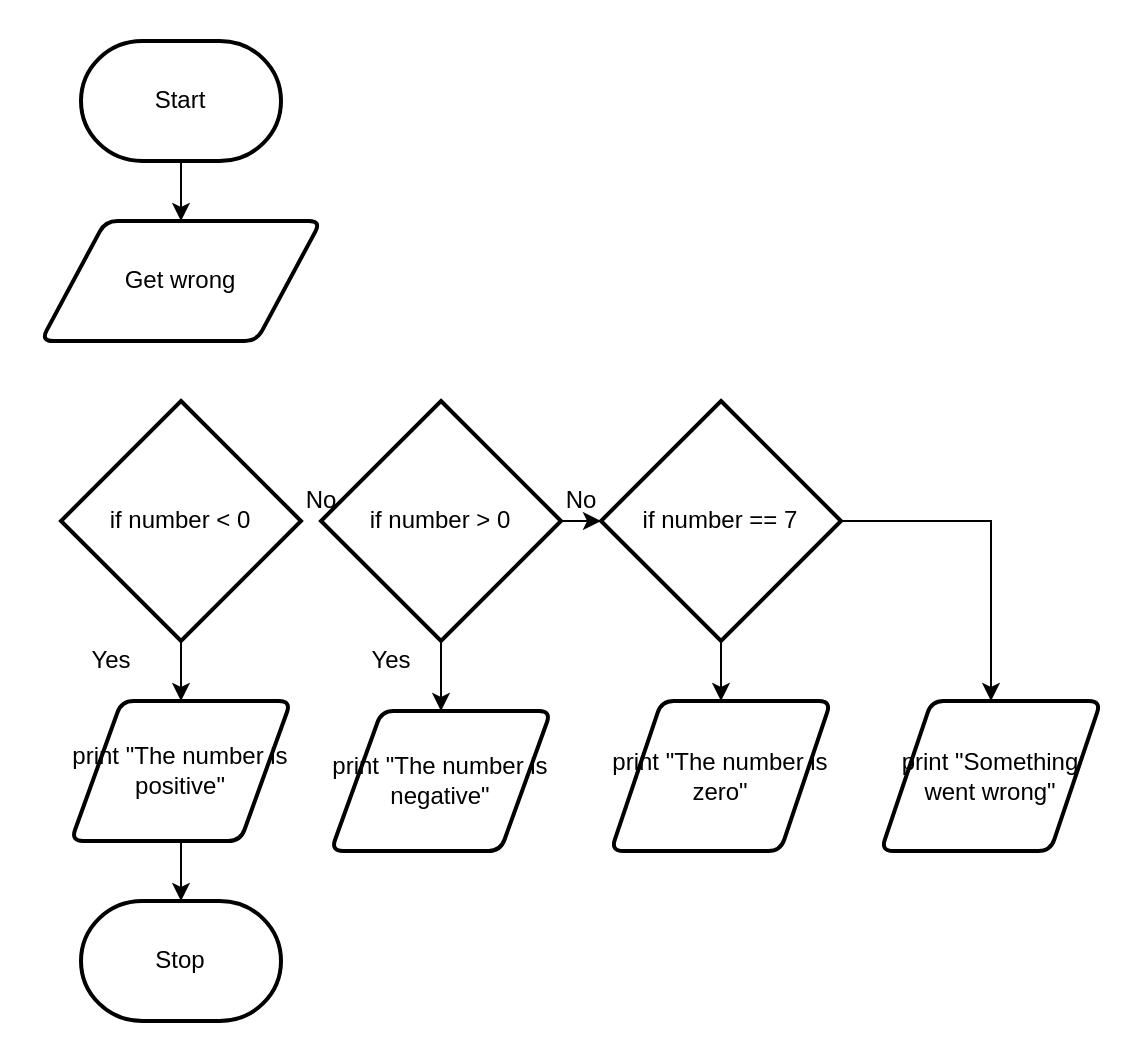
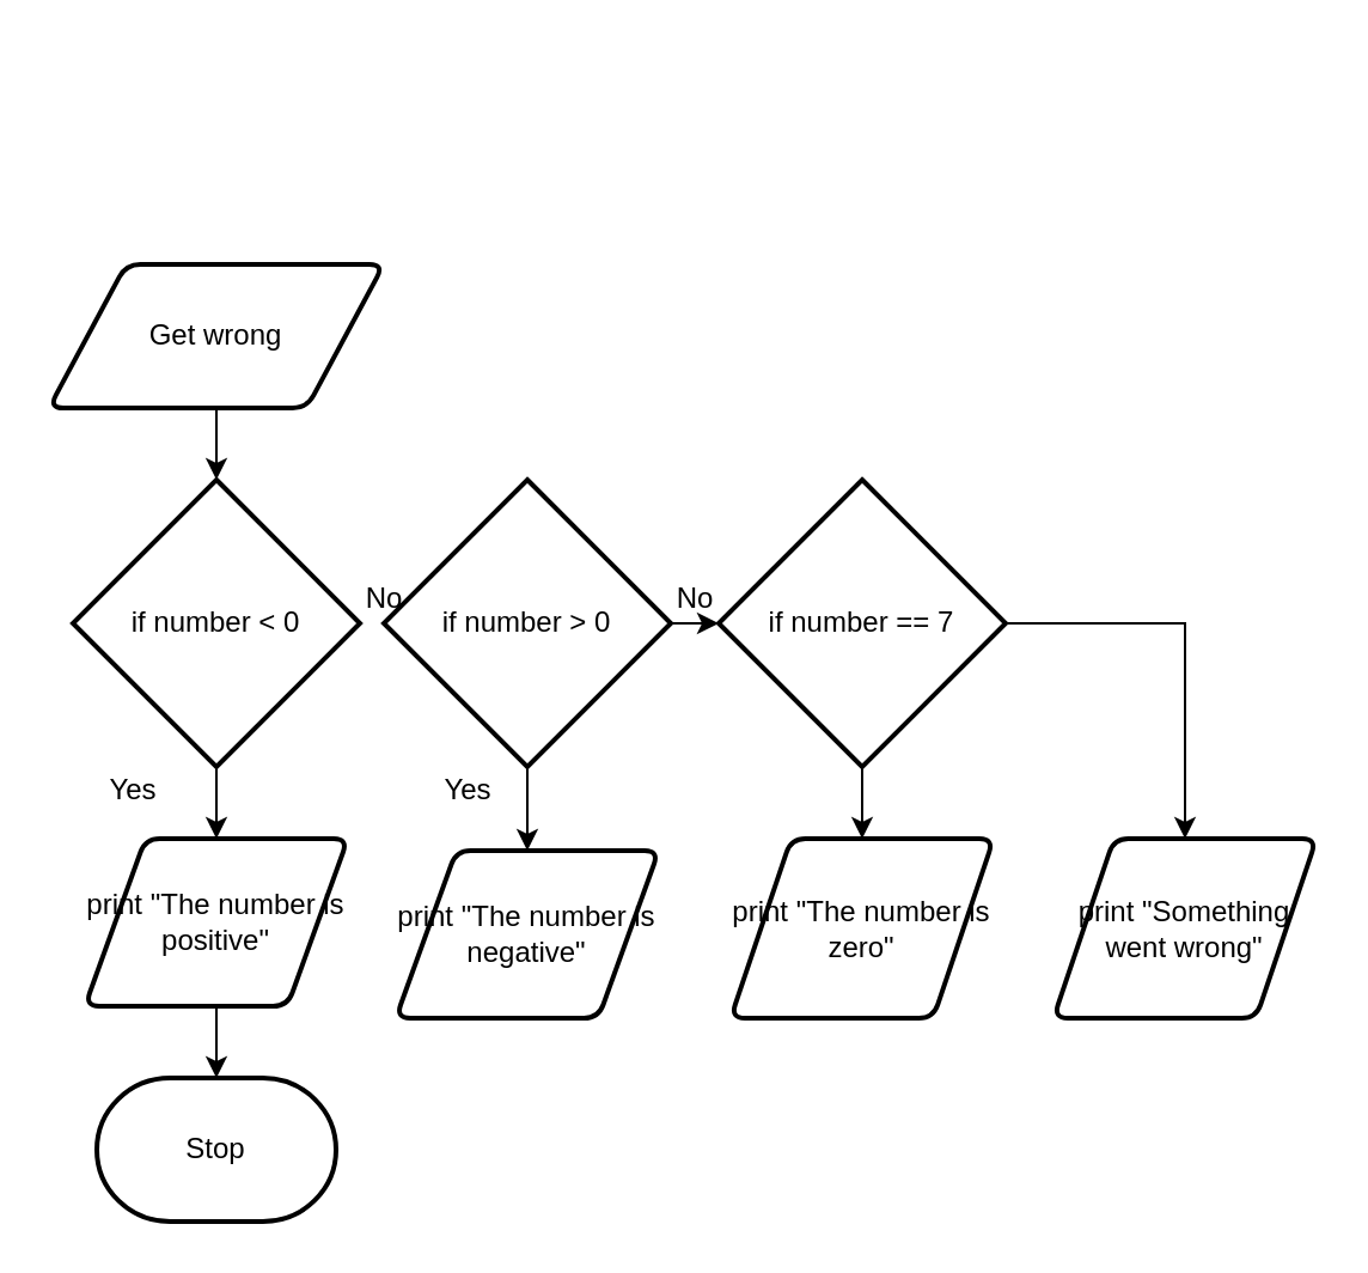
  <mxCell id="0" />
  <mxCell id="1" parent="0" />
- <mxCell id="2" style="edgeStyle=none;html=1;" parent="1" source="3" target="5" edge="1"><mxGeometry relative="1" as="geometry" /></mxCell>
- <mxCell id="3" value="Start" style="strokeWidth=2;html=1;shape=mxgraph.flowchart.terminator;whiteSpace=wrap;" parent="1" vertex="1"><mxGeometry x="40" y="20" width="100" height="60" as="geometry" /></mxCell>
+ <mxCell id="4" style="edgeStyle=none;html=1;entryX=0.5;entryY=0;entryDx=0;entryDy=0;entryPerimeter=0;" parent="1" source="5" target="10" edge="1"><mxGeometry relative="1" as="geometry"><mxPoint x="90" y="210" as="targetPoint" /></mxGeometry></mxCell>
  <mxCell id="5" value="Get wrong" style="shape=parallelogram;html=1;strokeWidth=2;perimeter=parallelogramPerimeter;whiteSpace=wrap;rounded=1;arcSize=12;size=0.23;" parent="1" vertex="1"><mxGeometry x="20" y="110" width="140" height="60" as="geometry" /></mxCell>
  <mxCell id="6" style="edgeStyle=none;html=1;" parent="1" source="7" target="8" edge="1"><mxGeometry relative="1" as="geometry"><mxPoint x="90" y="470" as="targetPoint" /></mxGeometry></mxCell>
  <mxCell id="7" value="print &quot;The number is positive&quot;" style="shape=parallelogram;html=1;strokeWidth=2;perimeter=parallelogramPerimeter;whiteSpace=wrap;rounded=1;arcSize=12;size=0.23;" parent="1" vertex="1"><mxGeometry x="35" y="350" width="110" height="70" as="geometry" /></mxCell>
  <mxCell id="8" value="Stop" style="strokeWidth=2;html=1;shape=mxgraph.flowchart.terminator;whiteSpace=wrap;" parent="1" vertex="1"><mxGeometry x="40" y="450" width="100" height="60" as="geometry" /></mxCell>
  <mxCell id="9" style="edgeStyle=none;html=1;" parent="1" source="10" target="7" edge="1"><mxGeometry relative="1" as="geometry" /></mxCell>
  <mxCell id="10" value="if number &amp;lt; 0" style="strokeWidth=2;html=1;shape=mxgraph.flowchart.decision;whiteSpace=wrap;" parent="1" vertex="1"><mxGeometry x="30" y="200" width="120" height="120" as="geometry" /></mxCell>
  <mxCell id="11" value="Yes" style="text;html=1;align=center;verticalAlign=middle;resizable=0;points=[];autosize=1;strokeColor=none;fillColor=none;" parent="1" vertex="1"><mxGeometry x="35" y="320" width="40" height="20" as="geometry" /></mxCell>
  <mxCell id="12" value="No&lt;br&gt;" style="text;html=1;align=center;verticalAlign=middle;resizable=0;points=[];autosize=1;strokeColor=none;fillColor=none;" parent="1" vertex="1"><mxGeometry x="145" y="240" width="30" height="20" as="geometry" /></mxCell>
  <mxCell id="13" style="edgeStyle=none;html=1;exitX=0.5;exitY=1;exitDx=0;exitDy=0;exitPerimeter=0;" parent="1" source="15" target="16" edge="1"><mxGeometry relative="1" as="geometry"><mxPoint x="270" y="450" as="targetPoint" /></mxGeometry></mxCell>
  <mxCell id="14" style="edgeStyle=none;html=1;exitX=1;exitY=0.5;exitDx=0;exitDy=0;exitPerimeter=0;rounded=0;entryX=0;entryY=0.5;entryDx=0;entryDy=0;entryPerimeter=0;" parent="1" source="15" target="22" edge="1"><mxGeometry relative="1" as="geometry"><mxPoint x="320" y="260" as="targetPoint" /><Array as="points" /></mxGeometry></mxCell>
  <mxCell id="15" value="if number &amp;gt; 0" style="strokeWidth=2;html=1;shape=mxgraph.flowchart.decision;whiteSpace=wrap;" parent="1" vertex="1"><mxGeometry x="160" y="200" width="120" height="120" as="geometry" /></mxCell>
  <mxCell id="16" value="print &quot;The number is negative&quot;" style="shape=parallelogram;html=1;strokeWidth=2;perimeter=parallelogramPerimeter;whiteSpace=wrap;rounded=1;arcSize=12;size=0.23;" parent="1" vertex="1"><mxGeometry x="165" y="355" width="110" height="70" as="geometry" /></mxCell>
  <mxCell id="17" value="print &quot;The number is zero&quot;" style="shape=parallelogram;html=1;strokeWidth=2;perimeter=parallelogramPerimeter;whiteSpace=wrap;rounded=1;arcSize=12;size=0.23;" parent="1" vertex="1"><mxGeometry x="305" y="350" width="110" height="75" as="geometry" /></mxCell>
  <mxCell id="18" value="Yes" style="text;html=1;align=center;verticalAlign=middle;resizable=0;points=[];autosize=1;strokeColor=none;fillColor=none;" parent="1" vertex="1"><mxGeometry x="175" y="320" width="40" height="20" as="geometry" /></mxCell>
  <mxCell id="19" value="No&lt;br&gt;" style="text;html=1;align=center;verticalAlign=middle;resizable=0;points=[];autosize=1;strokeColor=none;fillColor=none;" parent="1" vertex="1"><mxGeometry x="275" y="240" width="30" height="20" as="geometry" /></mxCell>
  <mxCell id="20" style="edgeStyle=none;html=1;entryX=0.5;entryY=0;entryDx=0;entryDy=0;" edge="1" parent="1" source="22" target="17"><mxGeometry relative="1" as="geometry" /></mxCell>
  <mxCell id="21" style="edgeStyle=none;html=1;entryX=0.5;entryY=0;entryDx=0;entryDy=0;exitX=1;exitY=0.5;exitDx=0;exitDy=0;exitPerimeter=0;rounded=0;" edge="1" parent="1" source="22" target="23"><mxGeometry relative="1" as="geometry"><Array as="points"><mxPoint x="495" y="260" /></Array></mxGeometry></mxCell>
  <mxCell id="22" value="if number == 7" style="strokeWidth=2;html=1;shape=mxgraph.flowchart.decision;whiteSpace=wrap;" vertex="1" parent="1"><mxGeometry x="300" y="200" width="120" height="120" as="geometry" /></mxCell>
  <mxCell id="23" value="print &quot;Something went wrong&quot;" style="shape=parallelogram;html=1;strokeWidth=2;perimeter=parallelogramPerimeter;whiteSpace=wrap;rounded=1;arcSize=12;size=0.23;" vertex="1" parent="1"><mxGeometry x="440" y="350" width="110" height="75" as="geometry" /></mxCell>
